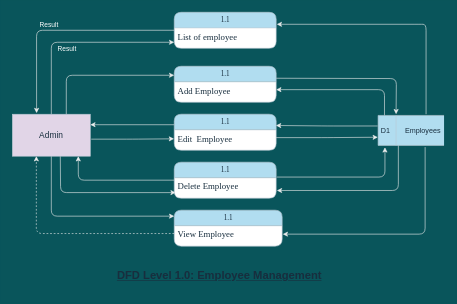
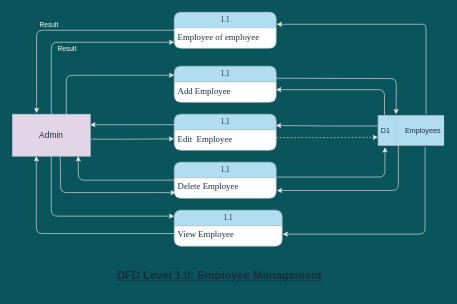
  <mxCell id="0" />
  <mxCell id="1" parent="0" />
  <mxCell id="2" style="edgeStyle=orthogonalEdgeStyle;rounded=1;sketch=0;orthogonalLoop=1;jettySize=auto;html=1;entryX=0.311;entryY=-0.027;entryDx=0;entryDy=0;entryPerimeter=0;fontColor=#FFFFFF;strokeColor=#EEEEEE;" parent="1" source="3" target="12" edge="1"><mxGeometry relative="1" as="geometry" /></mxCell>
  <mxCell id="3" value="1.1" style="swimlane;html=1;fontStyle=0;childLayout=stackLayout;horizontal=1;startSize=26;fillColor=#B1DDF0;horizontalStack=0;resizeParent=1;resizeLast=0;collapsible=1;marginBottom=0;swimlaneFillColor=#ffffff;align=center;rounded=1;shadow=0;comic=0;labelBackgroundColor=none;strokeWidth=1;fontFamily=Verdana;fontSize=12;strokeColor=#BAC8D3;fontColor=#182E3E;" parent="1" vertex="1"><mxGeometry x="290" y="20" width="170" height="60" as="geometry" /></mxCell>
- <mxCell id="4" value="&lt;span id=&quot;docs-internal-guid-320376ae-7fff-5564-11ea-6936158cb16e&quot;&gt;&lt;span style=&quot;font-size: 11pt ; font-family: &amp;#34;times new roman&amp;#34; ; background-color: transparent ; vertical-align: baseline&quot;&gt;List of employee&lt;/span&gt;&lt;/span&gt;" style="text;html=1;strokeColor=none;fillColor=none;spacingLeft=4;spacingRight=4;whiteSpace=wrap;overflow=hidden;rotatable=0;points=[[0,0.5],[1,0.5]];portConstraint=eastwest;fontColor=#182E3E;" parent="3" vertex="1"><mxGeometry y="26" width="170" height="26" as="geometry" /></mxCell>
+ <mxCell id="4" value="&lt;span id=&quot;docs-internal-guid-320376ae-7fff-5564-11ea-6936158cb16e&quot;&gt;&lt;span style=&quot;font-size: 11pt ; font-family: &amp;#34;times new roman&amp;#34; ; background-color: transparent ; vertical-align: baseline&quot;&gt;Employee of employee&lt;/span&gt;&lt;/span&gt;" style="text;html=1;strokeColor=none;fillColor=none;spacingLeft=4;spacingRight=4;whiteSpace=wrap;overflow=hidden;rotatable=0;points=[[0,0.5],[1,0.5]];portConstraint=eastwest;fontColor=#182E3E;" parent="3" vertex="1"><mxGeometry y="26" width="170" height="26" as="geometry" /></mxCell>
  <mxCell id="5" value="&lt;p class=&quot;MsoNormal&quot;&gt;&lt;b&gt;&lt;u&gt;&lt;span style=&quot;font-size: 14.0pt ; font-family: &amp;#34;helvetica&amp;#34; , sans-serif&quot;&gt;DFD Level 1.0: Employee Management&lt;/span&gt;&lt;/u&gt;&lt;/b&gt;&lt;/p&gt;" style="text;html=1;align=center;verticalAlign=middle;resizable=0;points=[];autosize=1;strokeColor=none;fontColor=#182E3E;" parent="1" vertex="1"><mxGeometry x="185" y="435" width="360" height="50" as="geometry" /></mxCell>
  <mxCell id="6" style="edgeStyle=orthogonalEdgeStyle;curved=0;rounded=1;sketch=0;orthogonalLoop=1;jettySize=auto;html=1;entryX=0;entryY=0.25;entryDx=0;entryDy=0;fontColor=#FFFFFF;strokeColor=#EEEEEE;exitX=0.692;exitY=0;exitDx=0;exitDy=0;exitPerimeter=0;" parent="1" source="12" target="14" edge="1"><mxGeometry relative="1" as="geometry" /></mxCell>
  <mxCell id="7" style="edgeStyle=orthogonalEdgeStyle;curved=0;rounded=1;sketch=0;orthogonalLoop=1;jettySize=auto;html=1;entryX=-0.002;entryY=0.577;entryDx=0;entryDy=0;fontColor=#FFFFFF;strokeColor=#EEEEEE;exitX=1.012;exitY=0.594;exitDx=0;exitDy=0;exitPerimeter=0;entryPerimeter=0;" parent="1" source="12" target="18" edge="1"><mxGeometry relative="1" as="geometry" /></mxCell>
  <mxCell id="8" style="edgeStyle=orthogonalEdgeStyle;curved=0;rounded=1;sketch=0;orthogonalLoop=1;jettySize=auto;html=1;entryX=0.014;entryY=0.951;entryDx=0;entryDy=0;entryPerimeter=0;fontColor=#FFFFFF;strokeColor=#EEEEEE;" parent="1" target="21" edge="1"><mxGeometry relative="1" as="geometry"><mxPoint x="100" y="260" as="sourcePoint" /></mxGeometry></mxCell>
  <mxCell id="9" style="edgeStyle=orthogonalEdgeStyle;curved=0;rounded=1;sketch=0;orthogonalLoop=1;jettySize=auto;html=1;fontColor=#FFFFFF;strokeColor=#EEEEEE;" parent="1" source="12" edge="1"><mxGeometry relative="1" as="geometry"><mxPoint x="290" y="360" as="targetPoint" /><Array as="points"><mxPoint x="85" y="360" /><mxPoint x="290" y="360" /></Array></mxGeometry></mxCell>
  <mxCell id="10" style="edgeStyle=orthogonalEdgeStyle;rounded=1;sketch=0;orthogonalLoop=1;jettySize=auto;html=1;fontColor=#FFFFFF;strokeColor=#EEEEEE;" parent="1" source="12" edge="1"><mxGeometry relative="1" as="geometry"><mxPoint x="290" y="70" as="targetPoint" /><Array as="points"><mxPoint x="85" y="70" /><mxPoint x="290" y="70" /></Array></mxGeometry></mxCell>
  <mxCell id="11" value="Result" style="edgeLabel;html=1;align=center;verticalAlign=middle;resizable=0;points=[];labelBackgroundColor=none;fontColor=#FFFFFF;labelBorderColor=none;" parent="10" vertex="1" connectable="0"><mxGeometry x="-0.285" y="-3" relative="1" as="geometry"><mxPoint x="-8" y="-34" as="offset" /></mxGeometry></mxCell>
  <mxCell id="12" value="&lt;font style=&quot;font-size: 14px&quot;&gt;Admin&lt;/font&gt;" style="rounded=0;whiteSpace=wrap;html=1;fillColor=#e1d5e7;strokeColor=#BAC8D3;fontColor=#182E3E;" parent="1" vertex="1"><mxGeometry x="20" y="190" width="130" height="70" as="geometry" /></mxCell>
  <mxCell id="13" style="edgeStyle=orthogonalEdgeStyle;curved=0;rounded=1;sketch=0;orthogonalLoop=1;jettySize=auto;html=1;fontColor=#FFFFFF;strokeColor=#EEEEEE;" parent="1" edge="1"><mxGeometry relative="1" as="geometry"><mxPoint x="460" y="130" as="sourcePoint" /><mxPoint x="660" y="190" as="targetPoint" /></mxGeometry></mxCell>
  <mxCell id="14" value="1.1" style="swimlane;html=1;fontStyle=0;childLayout=stackLayout;horizontal=1;startSize=26;fillColor=#B1DDF0;horizontalStack=0;resizeParent=1;resizeLast=0;collapsible=1;marginBottom=0;swimlaneFillColor=#ffffff;align=center;rounded=1;shadow=0;comic=0;labelBackgroundColor=none;strokeWidth=1;fontFamily=Verdana;fontSize=12;strokeColor=#BAC8D3;fontColor=#182E3E;" parent="1" vertex="1"><mxGeometry x="290" y="110" width="170" height="60" as="geometry" /></mxCell>
  <mxCell id="15" value="&lt;span id=&quot;docs-internal-guid-f91e8f93-7fff-7fc4-d953-1c8a1edfba7c&quot;&gt;&lt;span style=&quot;font-size: 11pt ; font-family: &amp;#34;times new roman&amp;#34; ; background-color: transparent ; vertical-align: baseline&quot;&gt;Add Employee&lt;/span&gt;&lt;/span&gt;" style="text;html=1;strokeColor=none;fillColor=none;spacingLeft=4;spacingRight=4;whiteSpace=wrap;overflow=hidden;rotatable=0;points=[[0,0.5],[1,0.5]];portConstraint=eastwest;fontColor=#182E3E;" parent="14" vertex="1"><mxGeometry y="26" width="170" height="26" as="geometry" /></mxCell>
  <mxCell id="16" style="edgeStyle=orthogonalEdgeStyle;curved=0;rounded=1;sketch=0;orthogonalLoop=1;jettySize=auto;html=1;fontColor=#FFFFFF;strokeColor=#EEEEEE;entryX=1;entryY=0.25;entryDx=0;entryDy=0;exitX=0;exitY=0.292;exitDx=0;exitDy=0;exitPerimeter=0;" parent="1" source="17" target="12" edge="1"><mxGeometry relative="1" as="geometry"><mxPoint x="153" y="215" as="targetPoint" /></mxGeometry></mxCell>
  <mxCell id="17" value="1.1" style="swimlane;html=1;fontStyle=0;childLayout=stackLayout;horizontal=1;startSize=26;fillColor=#B1DDF0;horizontalStack=0;resizeParent=1;resizeLast=0;collapsible=1;marginBottom=0;swimlaneFillColor=#ffffff;align=center;rounded=1;shadow=0;comic=0;labelBackgroundColor=none;strokeWidth=1;fontFamily=Verdana;fontSize=12;strokeColor=#BAC8D3;fontColor=#182E3E;" parent="1" vertex="1"><mxGeometry x="290" y="190" width="170" height="60" as="geometry" /></mxCell>
  <mxCell id="18" value="&lt;span id=&quot;docs-internal-guid-7f49682c-7fff-a4d6-9a9d-0c810e85ffbc&quot;&gt;&lt;span style=&quot;font-size: 11pt ; font-family: &amp;#34;times new roman&amp;#34; ; background-color: transparent ; vertical-align: baseline&quot;&gt;Edit&amp;nbsp; Employee&lt;/span&gt;&lt;/span&gt;" style="text;html=1;strokeColor=none;fillColor=none;spacingLeft=4;spacingRight=4;whiteSpace=wrap;overflow=hidden;rotatable=0;points=[[0,0.5],[1,0.5]];portConstraint=eastwest;fontColor=#182E3E;" parent="17" vertex="1"><mxGeometry y="26" width="170" height="26" as="geometry" /></mxCell>
  <mxCell id="19" style="edgeStyle=orthogonalEdgeStyle;curved=0;rounded=1;sketch=0;orthogonalLoop=1;jettySize=auto;html=1;entryX=0.846;entryY=1;entryDx=0;entryDy=0;entryPerimeter=0;fontColor=#FFFFFF;strokeColor=#EEEEEE;" parent="1" source="20" target="12" edge="1"><mxGeometry relative="1" as="geometry" /></mxCell>
  <mxCell id="20" value="1.1" style="swimlane;html=1;fontStyle=0;childLayout=stackLayout;horizontal=1;startSize=26;fillColor=#B1DDF0;horizontalStack=0;resizeParent=1;resizeLast=0;collapsible=1;marginBottom=0;swimlaneFillColor=#ffffff;align=center;rounded=1;shadow=0;comic=0;labelBackgroundColor=none;strokeWidth=1;fontFamily=Verdana;fontSize=12;strokeColor=#BAC8D3;fontColor=#182E3E;" parent="1" vertex="1"><mxGeometry x="290" y="270" width="170" height="60" as="geometry" /></mxCell>
  <mxCell id="21" value="&lt;span id=&quot;docs-internal-guid-ec00c497-7fff-d599-0a47-b24389822d92&quot;&gt;&lt;span style=&quot;font-size: 11pt ; font-family: &amp;#34;times new roman&amp;#34; ; background-color: transparent ; vertical-align: baseline&quot;&gt;Delete Employee&lt;/span&gt;&lt;/span&gt;" style="text;html=1;strokeColor=none;fillColor=none;spacingLeft=4;spacingRight=4;whiteSpace=wrap;overflow=hidden;rotatable=0;points=[[0,0.5],[1,0.5]];portConstraint=eastwest;fontColor=#182E3E;" parent="20" vertex="1"><mxGeometry y="26" width="170" height="26" as="geometry" /></mxCell>
  <mxCell id="22" value="1.1" style="swimlane;html=1;fontStyle=0;childLayout=stackLayout;horizontal=1;startSize=26;fillColor=#B1DDF0;horizontalStack=0;resizeParent=1;resizeLast=0;collapsible=1;marginBottom=0;swimlaneFillColor=#ffffff;align=center;rounded=1;shadow=0;comic=0;labelBackgroundColor=none;strokeWidth=1;fontFamily=Verdana;fontSize=12;strokeColor=#BAC8D3;fontColor=#182E3E;" parent="1" vertex="1"><mxGeometry x="290" y="350" width="180" height="60" as="geometry" /></mxCell>
  <mxCell id="23" value="&lt;span id=&quot;docs-internal-guid-54e838d1-7fff-f729-35b7-6f94d2176117&quot;&gt;&lt;span style=&quot;font-size: 11pt ; font-family: &amp;#34;times new roman&amp;#34; ; background-color: transparent ; vertical-align: baseline&quot;&gt;View Employee&lt;/span&gt;&lt;/span&gt;" style="text;html=1;strokeColor=none;fillColor=none;spacingLeft=4;spacingRight=4;whiteSpace=wrap;overflow=hidden;rotatable=0;points=[[0,0.5],[1,0.5]];portConstraint=eastwest;fontColor=#182E3E;" parent="22" vertex="1"><mxGeometry y="26" width="180" height="26" as="geometry" /></mxCell>
  <mxCell id="24" style="edgeStyle=orthogonalEdgeStyle;curved=0;rounded=1;sketch=0;orthogonalLoop=1;jettySize=auto;html=1;entryX=1;entryY=0.5;entryDx=0;entryDy=0;fontColor=#FFFFFF;strokeColor=#EEEEEE;exitX=0.097;exitY=0;exitDx=0;exitDy=0;exitPerimeter=0;" parent="1" source="28" target="15" edge="1"><mxGeometry relative="1" as="geometry"><mxPoint x="640" y="180" as="sourcePoint" /></mxGeometry></mxCell>
  <mxCell id="25" style="edgeStyle=orthogonalEdgeStyle;curved=0;rounded=1;sketch=0;orthogonalLoop=1;jettySize=auto;html=1;entryX=0.998;entryY=0.313;entryDx=0;entryDy=0;entryPerimeter=0;fontColor=#FFFFFF;strokeColor=#EEEEEE;exitX=-0.007;exitY=0.352;exitDx=0;exitDy=0;exitPerimeter=0;" parent="1" source="28" target="17" edge="1"><mxGeometry relative="1" as="geometry" /></mxCell>
  <mxCell id="26" style="edgeStyle=orthogonalEdgeStyle;curved=0;rounded=1;sketch=0;orthogonalLoop=1;jettySize=auto;html=1;entryX=1.007;entryY=0.815;entryDx=0;entryDy=0;entryPerimeter=0;fontColor=#FFFFFF;strokeColor=#EEEEEE;exitX=0.307;exitY=0.993;exitDx=0;exitDy=0;exitPerimeter=0;" parent="1" source="28" target="21" edge="1"><mxGeometry relative="1" as="geometry" /></mxCell>
  <mxCell id="27" style="edgeStyle=orthogonalEdgeStyle;curved=0;rounded=1;sketch=0;orthogonalLoop=1;jettySize=auto;html=1;fontColor=#FFFFFF;strokeColor=#EEEEEE;exitX=0.713;exitY=1.057;exitDx=0;exitDy=0;exitPerimeter=0;" parent="1" source="28" edge="1"><mxGeometry relative="1" as="geometry"><mxPoint x="471" y="390" as="targetPoint" /><Array as="points"><mxPoint x="708" y="390" /></Array></mxGeometry></mxCell>
  <mxCell id="28" value="D1" style="html=1;dashed=0;whitespace=wrap;shape=mxgraph.dfd.dataStoreID;align=left;spacingLeft=3;points=[[0,0],[0.5,0],[1,0],[0,0.5],[1,0.5],[0,1],[0.5,1],[1,1]];fillColor=#B1DDF0;strokeColor=#BAC8D3;fontColor=#182E3E;" parent="1" vertex="1"><mxGeometry x="630" y="192" width="110" height="50" as="geometry" /></mxCell>
  <mxCell id="29" style="edgeStyle=orthogonalEdgeStyle;curved=0;rounded=1;sketch=0;orthogonalLoop=1;jettySize=auto;html=1;fontColor=#FFFFFF;strokeColor=#EEEEEE;" parent="1" edge="1"><mxGeometry relative="1" as="geometry"><mxPoint x="710" y="190" as="sourcePoint" /><mxPoint x="461" y="40" as="targetPoint" /><Array as="points"><mxPoint x="700" y="40" /><mxPoint x="460" y="40" /></Array></mxGeometry></mxCell>
  <mxCell id="30" value="Employees" style="text;html=1;strokeColor=none;fillColor=none;align=center;verticalAlign=middle;whiteSpace=wrap;rounded=0;fontColor=#182E3E;" parent="1" vertex="1"><mxGeometry x="680" y="207" width="50" height="20" as="geometry" /></mxCell>
- <mxCell id="31" style="edgeStyle=orthogonalEdgeStyle;curved=0;rounded=1;sketch=0;orthogonalLoop=1;jettySize=auto;html=1;entryX=-0.004;entryY=0.728;entryDx=0;entryDy=0;entryPerimeter=0;fontColor=#FFFFFF;strokeColor=#EEEEEE;" parent="1" source="18" target="28" edge="1"><mxGeometry relative="1" as="geometry" /></mxCell>
+ <mxCell id="31" style="edgeStyle=orthogonalEdgeStyle;curved=0;rounded=1;sketch=0;orthogonalLoop=1;jettySize=auto;html=1;entryX=-0.004;entryY=0.728;entryDx=0;entryDy=0;entryPerimeter=0;fontColor=#FFFFFF;strokeColor=#EEEEEE;dashed=1;" parent="1" source="18" target="28" edge="1"><mxGeometry relative="1" as="geometry" /></mxCell>
  <mxCell id="32" style="edgeStyle=orthogonalEdgeStyle;curved=0;rounded=1;sketch=0;orthogonalLoop=1;jettySize=auto;html=1;entryX=0.104;entryY=1.064;entryDx=0;entryDy=0;entryPerimeter=0;fontColor=#FFFFFF;strokeColor=#EEEEEE;exitX=1.007;exitY=-0.046;exitDx=0;exitDy=0;exitPerimeter=0;" parent="1" source="21" target="28" edge="1"><mxGeometry relative="1" as="geometry" /></mxCell>
- <mxCell id="33" style="edgeStyle=orthogonalEdgeStyle;curved=0;rounded=1;sketch=0;orthogonalLoop=1;jettySize=auto;html=1;entryX=0.308;entryY=1;entryDx=0;entryDy=0;entryPerimeter=0;fontColor=#FFFFFF;strokeColor=#EEEEEE;dashed=1;" parent="1" source="23" target="12" edge="1"><mxGeometry relative="1" as="geometry" /></mxCell>
+ <mxCell id="33" style="edgeStyle=orthogonalEdgeStyle;curved=0;rounded=1;sketch=0;orthogonalLoop=1;jettySize=auto;html=1;entryX=0.308;entryY=1;entryDx=0;entryDy=0;entryPerimeter=0;fontColor=#FFFFFF;strokeColor=#EEEEEE;" parent="1" source="23" target="12" edge="1"><mxGeometry relative="1" as="geometry" /></mxCell>
  <mxCell id="34" value="Result" style="edgeLabel;html=1;align=center;verticalAlign=middle;resizable=0;points=[];labelBackgroundColor=none;fontColor=#FFFFFF;labelBorderColor=none;" parent="1" vertex="1" connectable="0"><mxGeometry x="110" y="80" as="geometry" /></mxCell>
